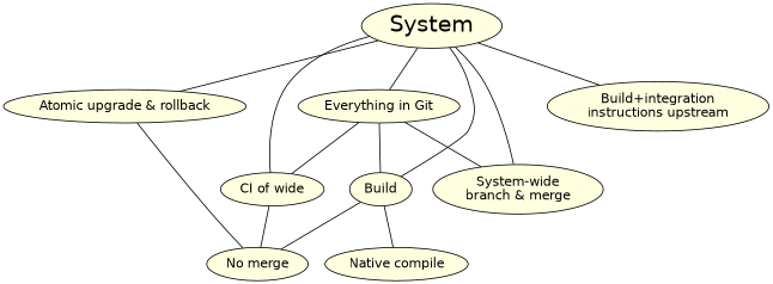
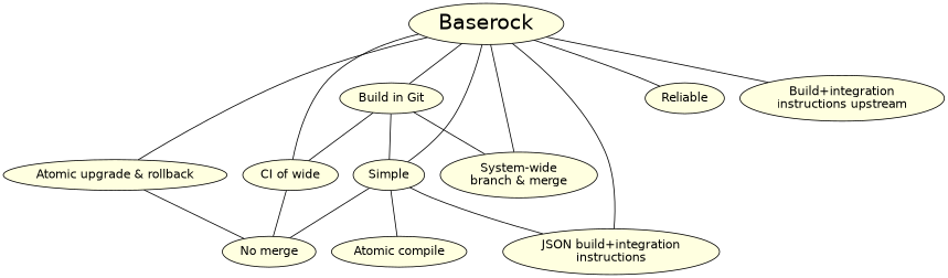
  graph {
    fontname="DejaVu Sans"
    root=Baserock
    splines=true
    node [fillcolor=lightyellow fontname="DejaVu Sans" style=filled]
    edge [fontname="DejaVu Sans"]
-   Baserock [fontsize=24 label=System]
+   Baserock [fontsize=24]
    n2 [label="CI of wide"]
    "Atomic upgrade & rollback"
-   "Everything in Git"
+   "Everything in Git" [label="Build in Git"]
    "System-wide\nbranch & merge"
-   Simple [label=Build]
+   Reliable
+   Simple
+   "JSON build+integration\ninstructions"
    "Build+integration\ninstructions upstream"
    n10 [label="No merge"]
-   "Native compile"
+   "Native compile" [label="Atomic compile"]
    Baserock -- n2
    Baserock -- "Atomic upgrade & rollback"
    Baserock -- "Everything in Git"
    Baserock -- "System-wide\nbranch & merge"
+   Baserock -- Reliable
    Baserock -- Simple
+   Baserock -- "JSON build+integration\ninstructions"
    Baserock -- "Build+integration\ninstructions upstream"
    n2 -- n10
    "Atomic upgrade & rollback" -- n10
    "Everything in Git" -- n2
    "Everything in Git" -- "System-wide\nbranch & merge"
    "Everything in Git" -- Simple
+   Simple -- "JSON build+integration\ninstructions"
    Simple -- n10
    Simple -- "Native compile"
  }
